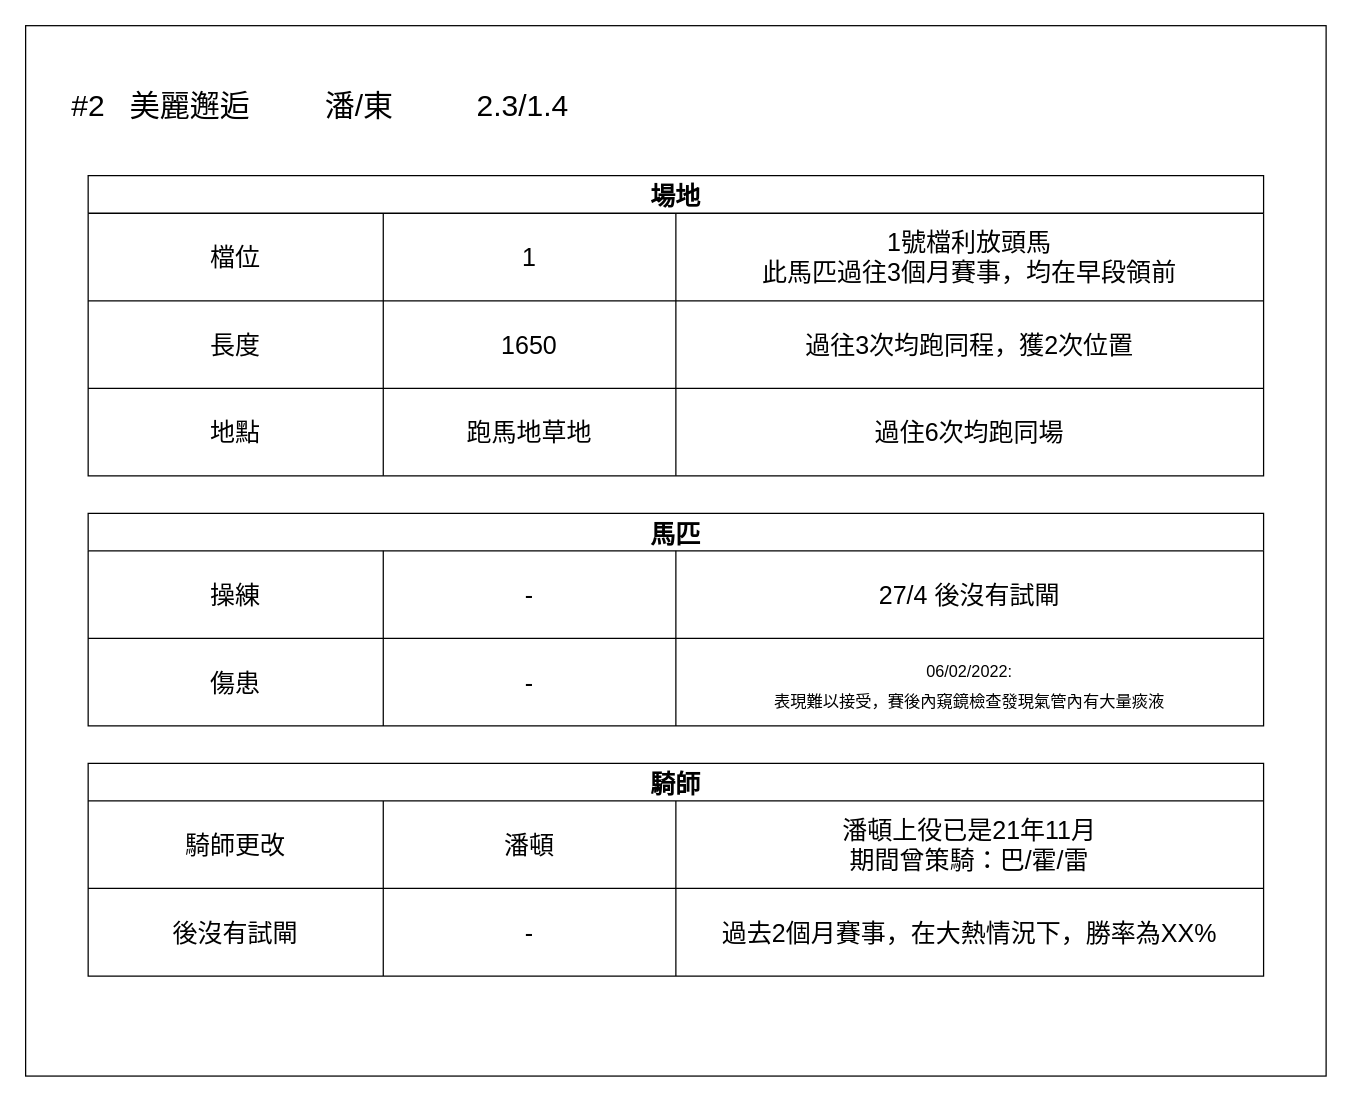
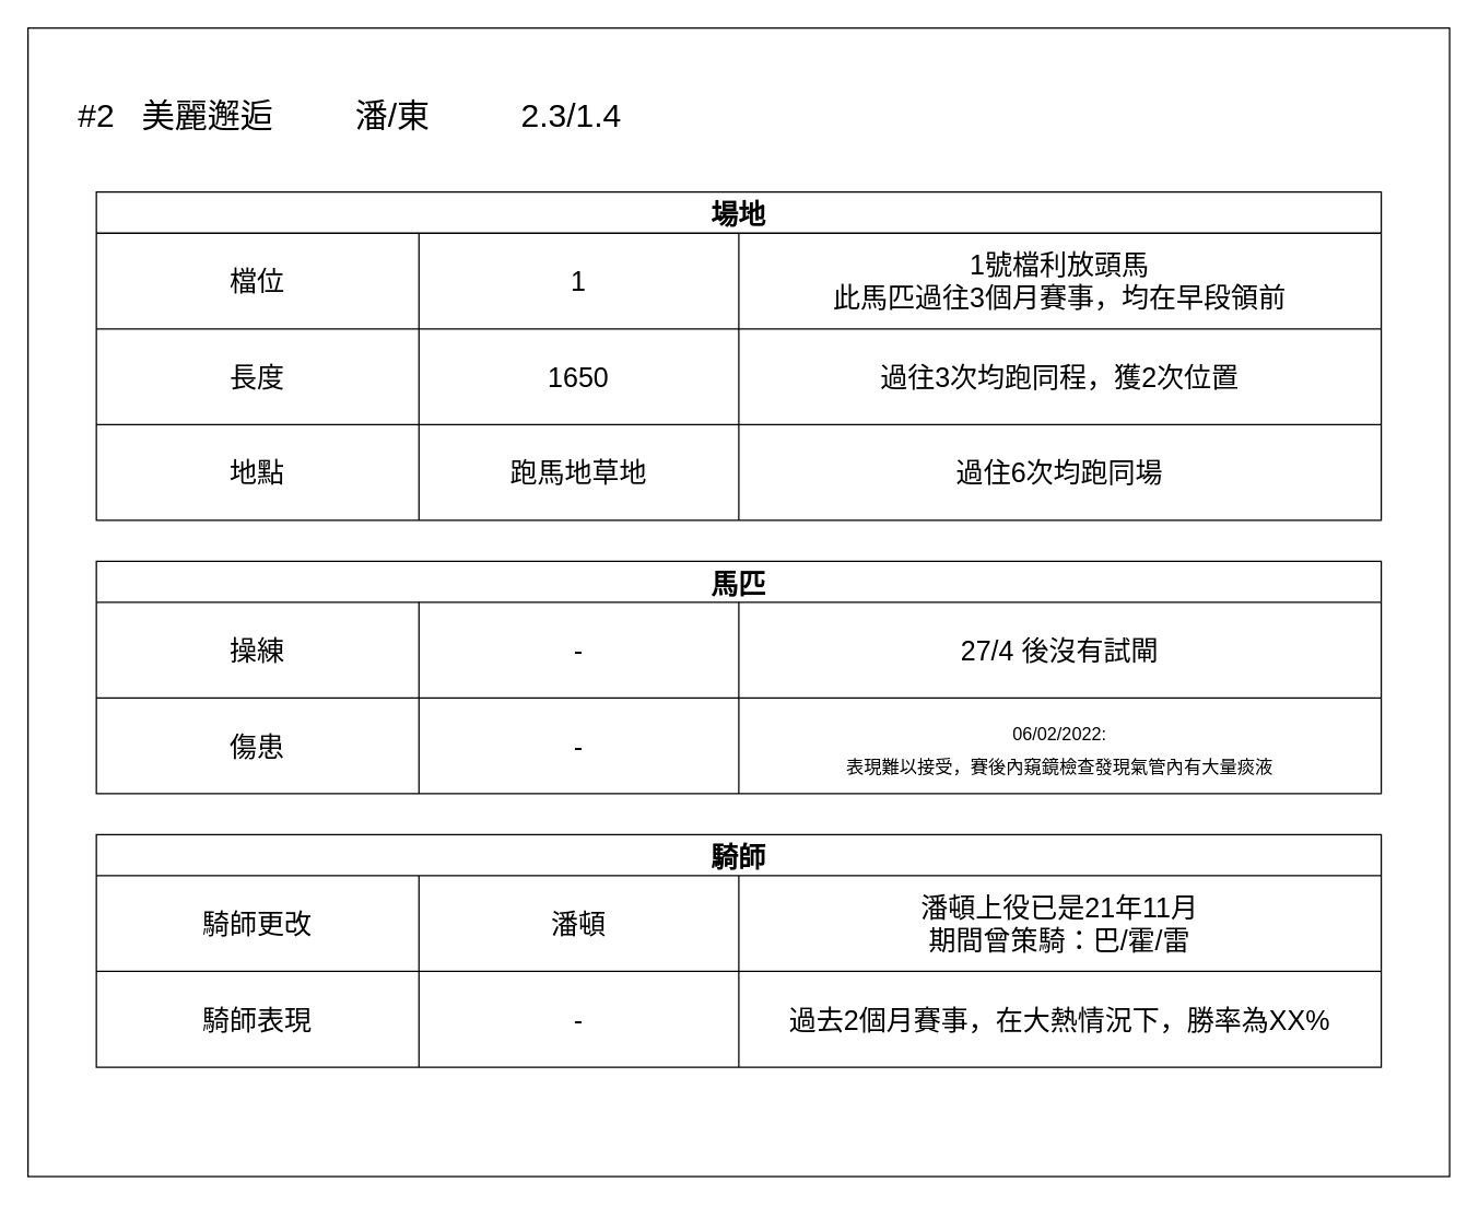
  <mxCell id="0" />
  <mxCell id="1" parent="0" />
  <mxCell id="2" value="" style="rounded=0;whiteSpace=wrap;html=1;" vertex="1" parent="1"><mxGeometry x="20" y="20" width="1040" height="840" as="geometry" /></mxCell>
  <mxCell id="3" value="#2&amp;nbsp; &amp;nbsp;美麗邂逅&amp;nbsp; &amp;nbsp; &amp;nbsp; &amp;nbsp; &amp;nbsp;潘/東&amp;nbsp; &amp;nbsp; &amp;nbsp; &amp;nbsp; &amp;nbsp; 2.3/1.4" style="text;html=1;strokeColor=none;fillColor=none;align=left;verticalAlign=middle;whiteSpace=wrap;rounded=0;fontSize=24;" vertex="1" parent="1"><mxGeometry x="55" y="60" width="690" height="50" as="geometry" /></mxCell>
  <mxCell id="4" value="場地" style="shape=table;startSize=30;container=1;collapsible=0;childLayout=tableLayout;fontStyle=1;align=center;fontSize=20;" vertex="1" parent="1"><mxGeometry x="70" y="140" width="940" height="240" as="geometry" /></mxCell>
  <mxCell id="5" value="" style="shape=tableRow;horizontal=0;startSize=0;swimlaneHead=0;swimlaneBody=0;top=0;left=0;bottom=0;right=0;collapsible=0;dropTarget=0;fillColor=none;points=[[0,0.5],[1,0.5]];portConstraint=eastwest;fontSize=20;" vertex="1" parent="4"><mxGeometry y="30" width="940" height="70" as="geometry" /></mxCell>
  <mxCell id="6" value="檔位" style="shape=partialRectangle;html=1;whiteSpace=wrap;connectable=0;fillColor=none;top=0;left=0;bottom=0;right=0;overflow=hidden;fontSize=20;" vertex="1" parent="5"><mxGeometry width="236" height="70" as="geometry"><mxRectangle width="236" height="70" as="alternateBounds" /></mxGeometry></mxCell>
  <mxCell id="7" value="1" style="shape=partialRectangle;html=1;whiteSpace=wrap;connectable=0;fillColor=none;top=0;left=0;bottom=0;right=0;overflow=hidden;fontSize=20;" vertex="1" parent="5"><mxGeometry x="236" width="234" height="70" as="geometry"><mxRectangle width="234" height="70" as="alternateBounds" /></mxGeometry></mxCell>
  <mxCell id="8" value="1號檔利放頭馬&lt;br&gt;此馬匹過往3個月賽事，均在早段領前" style="shape=partialRectangle;html=1;whiteSpace=wrap;connectable=0;fillColor=none;top=0;left=0;bottom=0;right=0;overflow=hidden;fontSize=20;" vertex="1" parent="5"><mxGeometry x="470" width="470" height="70" as="geometry"><mxRectangle width="470" height="70" as="alternateBounds" /></mxGeometry></mxCell>
  <mxCell id="9" value="" style="shape=tableRow;horizontal=0;startSize=0;swimlaneHead=0;swimlaneBody=0;top=0;left=0;bottom=0;right=0;collapsible=0;dropTarget=0;fillColor=none;points=[[0,0.5],[1,0.5]];portConstraint=eastwest;fontSize=20;" vertex="1" parent="4"><mxGeometry y="100" width="940" height="70" as="geometry" /></mxCell>
  <mxCell id="10" value="長度" style="shape=partialRectangle;html=1;whiteSpace=wrap;connectable=0;fillColor=none;top=0;left=0;bottom=0;right=0;overflow=hidden;fontSize=20;" vertex="1" parent="9"><mxGeometry width="236" height="70" as="geometry"><mxRectangle width="236" height="70" as="alternateBounds" /></mxGeometry></mxCell>
  <mxCell id="11" value="1650" style="shape=partialRectangle;html=1;whiteSpace=wrap;connectable=0;fillColor=none;top=0;left=0;bottom=0;right=0;overflow=hidden;fontSize=20;" vertex="1" parent="9"><mxGeometry x="236" width="234" height="70" as="geometry"><mxRectangle width="234" height="70" as="alternateBounds" /></mxGeometry></mxCell>
  <mxCell id="12" value="過往3次均跑同程，獲2次位置" style="shape=partialRectangle;html=1;whiteSpace=wrap;connectable=0;fillColor=none;top=0;left=0;bottom=0;right=0;overflow=hidden;fontSize=20;" vertex="1" parent="9"><mxGeometry x="470" width="470" height="70" as="geometry"><mxRectangle width="470" height="70" as="alternateBounds" /></mxGeometry></mxCell>
  <mxCell id="13" value="" style="shape=tableRow;horizontal=0;startSize=0;swimlaneHead=0;swimlaneBody=0;top=0;left=0;bottom=0;right=0;collapsible=0;dropTarget=0;fillColor=none;points=[[0,0.5],[1,0.5]];portConstraint=eastwest;fontSize=20;" vertex="1" parent="4"><mxGeometry y="170" width="940" height="70" as="geometry" /></mxCell>
  <mxCell id="14" value="地點" style="shape=partialRectangle;html=1;whiteSpace=wrap;connectable=0;fillColor=none;top=0;left=0;bottom=0;right=0;overflow=hidden;fontSize=20;" vertex="1" parent="13"><mxGeometry width="236" height="70" as="geometry"><mxRectangle width="236" height="70" as="alternateBounds" /></mxGeometry></mxCell>
  <mxCell id="15" value="跑馬地草地" style="shape=partialRectangle;html=1;whiteSpace=wrap;connectable=0;fillColor=none;top=0;left=0;bottom=0;right=0;overflow=hidden;fontSize=20;" vertex="1" parent="13"><mxGeometry x="236" width="234" height="70" as="geometry"><mxRectangle width="234" height="70" as="alternateBounds" /></mxGeometry></mxCell>
  <mxCell id="16" value="過住6次均跑同場" style="shape=partialRectangle;html=1;whiteSpace=wrap;connectable=0;fillColor=none;top=0;left=0;bottom=0;right=0;overflow=hidden;fontSize=20;" vertex="1" parent="13"><mxGeometry x="470" width="470" height="70" as="geometry"><mxRectangle width="470" height="70" as="alternateBounds" /></mxGeometry></mxCell>
  <mxCell id="17" value="馬匹" style="shape=table;startSize=30;container=1;collapsible=0;childLayout=tableLayout;fontStyle=1;align=center;fontSize=20;" vertex="1" parent="1"><mxGeometry x="70" y="410" width="940" height="170" as="geometry" /></mxCell>
  <mxCell id="18" style="shape=tableRow;horizontal=0;startSize=0;swimlaneHead=0;swimlaneBody=0;top=0;left=0;bottom=0;right=0;collapsible=0;dropTarget=0;fillColor=none;points=[[0,0.5],[1,0.5]];portConstraint=eastwest;fontSize=20;" vertex="1" parent="17"><mxGeometry y="30" width="940" height="70" as="geometry" /></mxCell>
  <mxCell id="19" value="操練" style="shape=partialRectangle;html=1;whiteSpace=wrap;connectable=0;fillColor=none;top=0;left=0;bottom=0;right=0;overflow=hidden;fontSize=20;" vertex="1" parent="18"><mxGeometry width="236" height="70" as="geometry"><mxRectangle width="236" height="70" as="alternateBounds" /></mxGeometry></mxCell>
  <mxCell id="20" value="-" style="shape=partialRectangle;html=1;whiteSpace=wrap;connectable=0;fillColor=none;top=0;left=0;bottom=0;right=0;overflow=hidden;fontSize=20;" vertex="1" parent="18"><mxGeometry x="236" width="234" height="70" as="geometry"><mxRectangle width="234" height="70" as="alternateBounds" /></mxGeometry></mxCell>
  <mxCell id="21" value="27/4 後沒有試閘" style="shape=partialRectangle;html=1;whiteSpace=wrap;connectable=0;fillColor=none;top=0;left=0;bottom=0;right=0;overflow=hidden;fontSize=20;" vertex="1" parent="18"><mxGeometry x="470" width="470" height="70" as="geometry"><mxRectangle width="470" height="70" as="alternateBounds" /></mxGeometry></mxCell>
  <mxCell id="22" value="" style="shape=tableRow;horizontal=0;startSize=0;swimlaneHead=0;swimlaneBody=0;top=0;left=0;bottom=0;right=0;collapsible=0;dropTarget=0;fillColor=none;points=[[0,0.5],[1,0.5]];portConstraint=eastwest;fontSize=20;" vertex="1" parent="17"><mxGeometry y="100" width="940" height="70" as="geometry" /></mxCell>
  <mxCell id="23" value="傷患" style="shape=partialRectangle;html=1;whiteSpace=wrap;connectable=0;fillColor=none;top=0;left=0;bottom=0;right=0;overflow=hidden;fontSize=20;" vertex="1" parent="22"><mxGeometry width="236" height="70" as="geometry"><mxRectangle width="236" height="70" as="alternateBounds" /></mxGeometry></mxCell>
  <mxCell id="24" value="-" style="shape=partialRectangle;html=1;whiteSpace=wrap;connectable=0;fillColor=none;top=0;left=0;bottom=0;right=0;overflow=hidden;fontSize=20;" vertex="1" parent="22"><mxGeometry x="236" width="234" height="70" as="geometry"><mxRectangle width="234" height="70" as="alternateBounds" /></mxGeometry></mxCell>
  <mxCell id="25" value="&lt;span style=&quot;color: rgb(0 , 0 , 0) ; font-family: &amp;#34;arial&amp;#34; , &amp;#34;verdana&amp;#34; , &amp;#34;helvetica&amp;#34; , sans-serif ; font-size: 13px ; background-color: rgb(255 , 255 , 255)&quot;&gt;06/02/2022:&lt;br&gt;&lt;/span&gt;&lt;span style=&quot;color: rgb(0 , 0 , 0) ; font-family: &amp;#34;細明體_hkscs,細明體&amp;#34; ; font-size: 13px ; background-color: rgb(255 , 255 , 255)&quot;&gt;表現難以接受，賽後內窺鏡檢查發現氣管內有大量痰液&lt;/span&gt;&lt;span style=&quot;color: rgb(0 , 0 , 0) ; font-family: &amp;#34;arial&amp;#34; , &amp;#34;verdana&amp;#34; , &amp;#34;helvetica&amp;#34; , sans-serif ; font-size: 13px ; background-color: rgb(255 , 255 , 255)&quot;&gt;&lt;br&gt;&lt;/span&gt;" style="shape=partialRectangle;html=1;whiteSpace=wrap;connectable=0;fillColor=none;top=0;left=0;bottom=0;right=0;overflow=hidden;fontSize=20;" vertex="1" parent="22"><mxGeometry x="470" width="470" height="70" as="geometry"><mxRectangle width="470" height="70" as="alternateBounds" /></mxGeometry></mxCell>
  <mxCell id="26" value="騎師" style="shape=table;startSize=30;container=1;collapsible=0;childLayout=tableLayout;fontStyle=1;align=center;fontSize=20;" vertex="1" parent="1"><mxGeometry x="70" y="610" width="940" height="170" as="geometry" /></mxCell>
  <mxCell id="27" style="shape=tableRow;horizontal=0;startSize=0;swimlaneHead=0;swimlaneBody=0;top=0;left=0;bottom=0;right=0;collapsible=0;dropTarget=0;fillColor=none;points=[[0,0.5],[1,0.5]];portConstraint=eastwest;fontSize=20;" vertex="1" parent="26"><mxGeometry y="30" width="940" height="70" as="geometry" /></mxCell>
  <mxCell id="28" value="騎師更改" style="shape=partialRectangle;html=1;whiteSpace=wrap;connectable=0;fillColor=none;top=0;left=0;bottom=0;right=0;overflow=hidden;fontSize=20;" vertex="1" parent="27"><mxGeometry width="236" height="70" as="geometry"><mxRectangle width="236" height="70" as="alternateBounds" /></mxGeometry></mxCell>
  <mxCell id="29" value="潘頓" style="shape=partialRectangle;html=1;whiteSpace=wrap;connectable=0;fillColor=none;top=0;left=0;bottom=0;right=0;overflow=hidden;fontSize=20;" vertex="1" parent="27"><mxGeometry x="236" width="234" height="70" as="geometry"><mxRectangle width="234" height="70" as="alternateBounds" /></mxGeometry></mxCell>
  <mxCell id="30" value="潘頓上役已是21年11月&lt;br&gt;期間曾策騎：巴/霍/雷" style="shape=partialRectangle;html=1;whiteSpace=wrap;connectable=0;fillColor=none;top=0;left=0;bottom=0;right=0;overflow=hidden;fontSize=20;" vertex="1" parent="27"><mxGeometry x="470" width="470" height="70" as="geometry"><mxRectangle width="470" height="70" as="alternateBounds" /></mxGeometry></mxCell>
  <mxCell id="31" style="shape=tableRow;horizontal=0;startSize=0;swimlaneHead=0;swimlaneBody=0;top=0;left=0;bottom=0;right=0;collapsible=0;dropTarget=0;fillColor=none;points=[[0,0.5],[1,0.5]];portConstraint=eastwest;fontSize=20;" vertex="1" parent="26"><mxGeometry y="100" width="940" height="70" as="geometry" /></mxCell>
- <mxCell id="32" value="&lt;span&gt;後沒有試閘&lt;/span&gt;" style="shape=partialRectangle;html=1;whiteSpace=wrap;connectable=0;fillColor=none;top=0;left=0;bottom=0;right=0;overflow=hidden;fontSize=20;" vertex="1" parent="31"><mxGeometry width="236" height="70" as="geometry"><mxRectangle width="236" height="70" as="alternateBounds" /></mxGeometry></mxCell>
+ <mxCell id="32" value="&lt;span&gt;騎師表現&lt;/span&gt;" style="shape=partialRectangle;html=1;whiteSpace=wrap;connectable=0;fillColor=none;top=0;left=0;bottom=0;right=0;overflow=hidden;fontSize=20;" vertex="1" parent="31"><mxGeometry width="236" height="70" as="geometry"><mxRectangle width="236" height="70" as="alternateBounds" /></mxGeometry></mxCell>
  <mxCell id="33" value="-" style="shape=partialRectangle;html=1;whiteSpace=wrap;connectable=0;fillColor=none;top=0;left=0;bottom=0;right=0;overflow=hidden;fontSize=20;" vertex="1" parent="31"><mxGeometry x="236" width="234" height="70" as="geometry"><mxRectangle width="234" height="70" as="alternateBounds" /></mxGeometry></mxCell>
  <mxCell id="34" value="過去2個月賽事，在大熱情況下，勝率為XX%" style="shape=partialRectangle;html=1;whiteSpace=wrap;connectable=0;fillColor=none;top=0;left=0;bottom=0;right=0;overflow=hidden;fontSize=20;" vertex="1" parent="31"><mxGeometry x="470" width="470" height="70" as="geometry"><mxRectangle width="470" height="70" as="alternateBounds" /></mxGeometry></mxCell>
